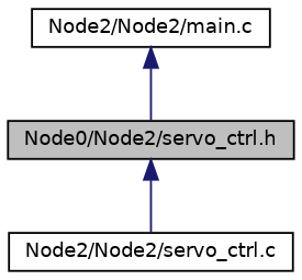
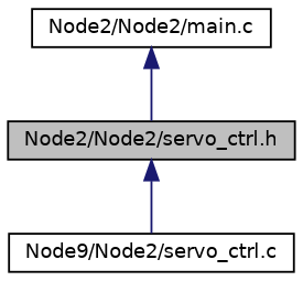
  digraph {
    node [color=black fillcolor=white fontname=Helvetica fontsize=10 shape=record style=filled]
    edge [color=midnightblue dir=back fontname=Helvetica fontsize=10 labelfontname=Helvetica labelfontsize=10 style=solid]
-   n1 [fillcolor=grey75 fontcolor=black height=0.2 label="Node0/Node2/servo_ctrl.h" width=0.4]
-   n2 [height=0.2 label="Node2/Node2/servo_ctrl.c" width=0.4]
+   n1 [fillcolor=grey75 fontcolor=black height=0.2 label="Node2/Node2/servo_ctrl.h" width=0.4]
+   n2 [height=0.2 label="Node9/Node2/servo_ctrl.c" width=0.4]
    n3 [height=0.2 label="Node2/Node2/main.c" width=0.4]
    n1 -> n2
    n3 -> n1
  }
